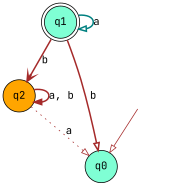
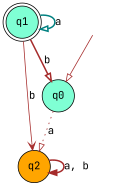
  digraph {
    fontname="JetBrains Mono"
    node [fillcolor=aquamarine fontname="JetBrains Mono" shape=circle style=filled]
    edge [arrowhead=onormal color=brown fontname="JetBrains Mono" style=bold]
    q1 [shape=doublecircle]
    q2 [fillcolor=orange]
    q0
    _nil [style=invis fillcolor="" shape=""]
    q1 -> q1 [color=teal label=a]
-   q1 -> q2 [arrowhead=vee label=b]
+   q1 -> q2 [arrowhead=vee label=b style=solid]
    q1 -> q0 [label=b]
    q2 -> q2 [arrowhead=normal label="a, b"]
-   q2 -> q0 [label=a style=dotted]
+   q0 -> q2 [label=a style=dotted]
    _nil -> q0 [style=solid]
  }
